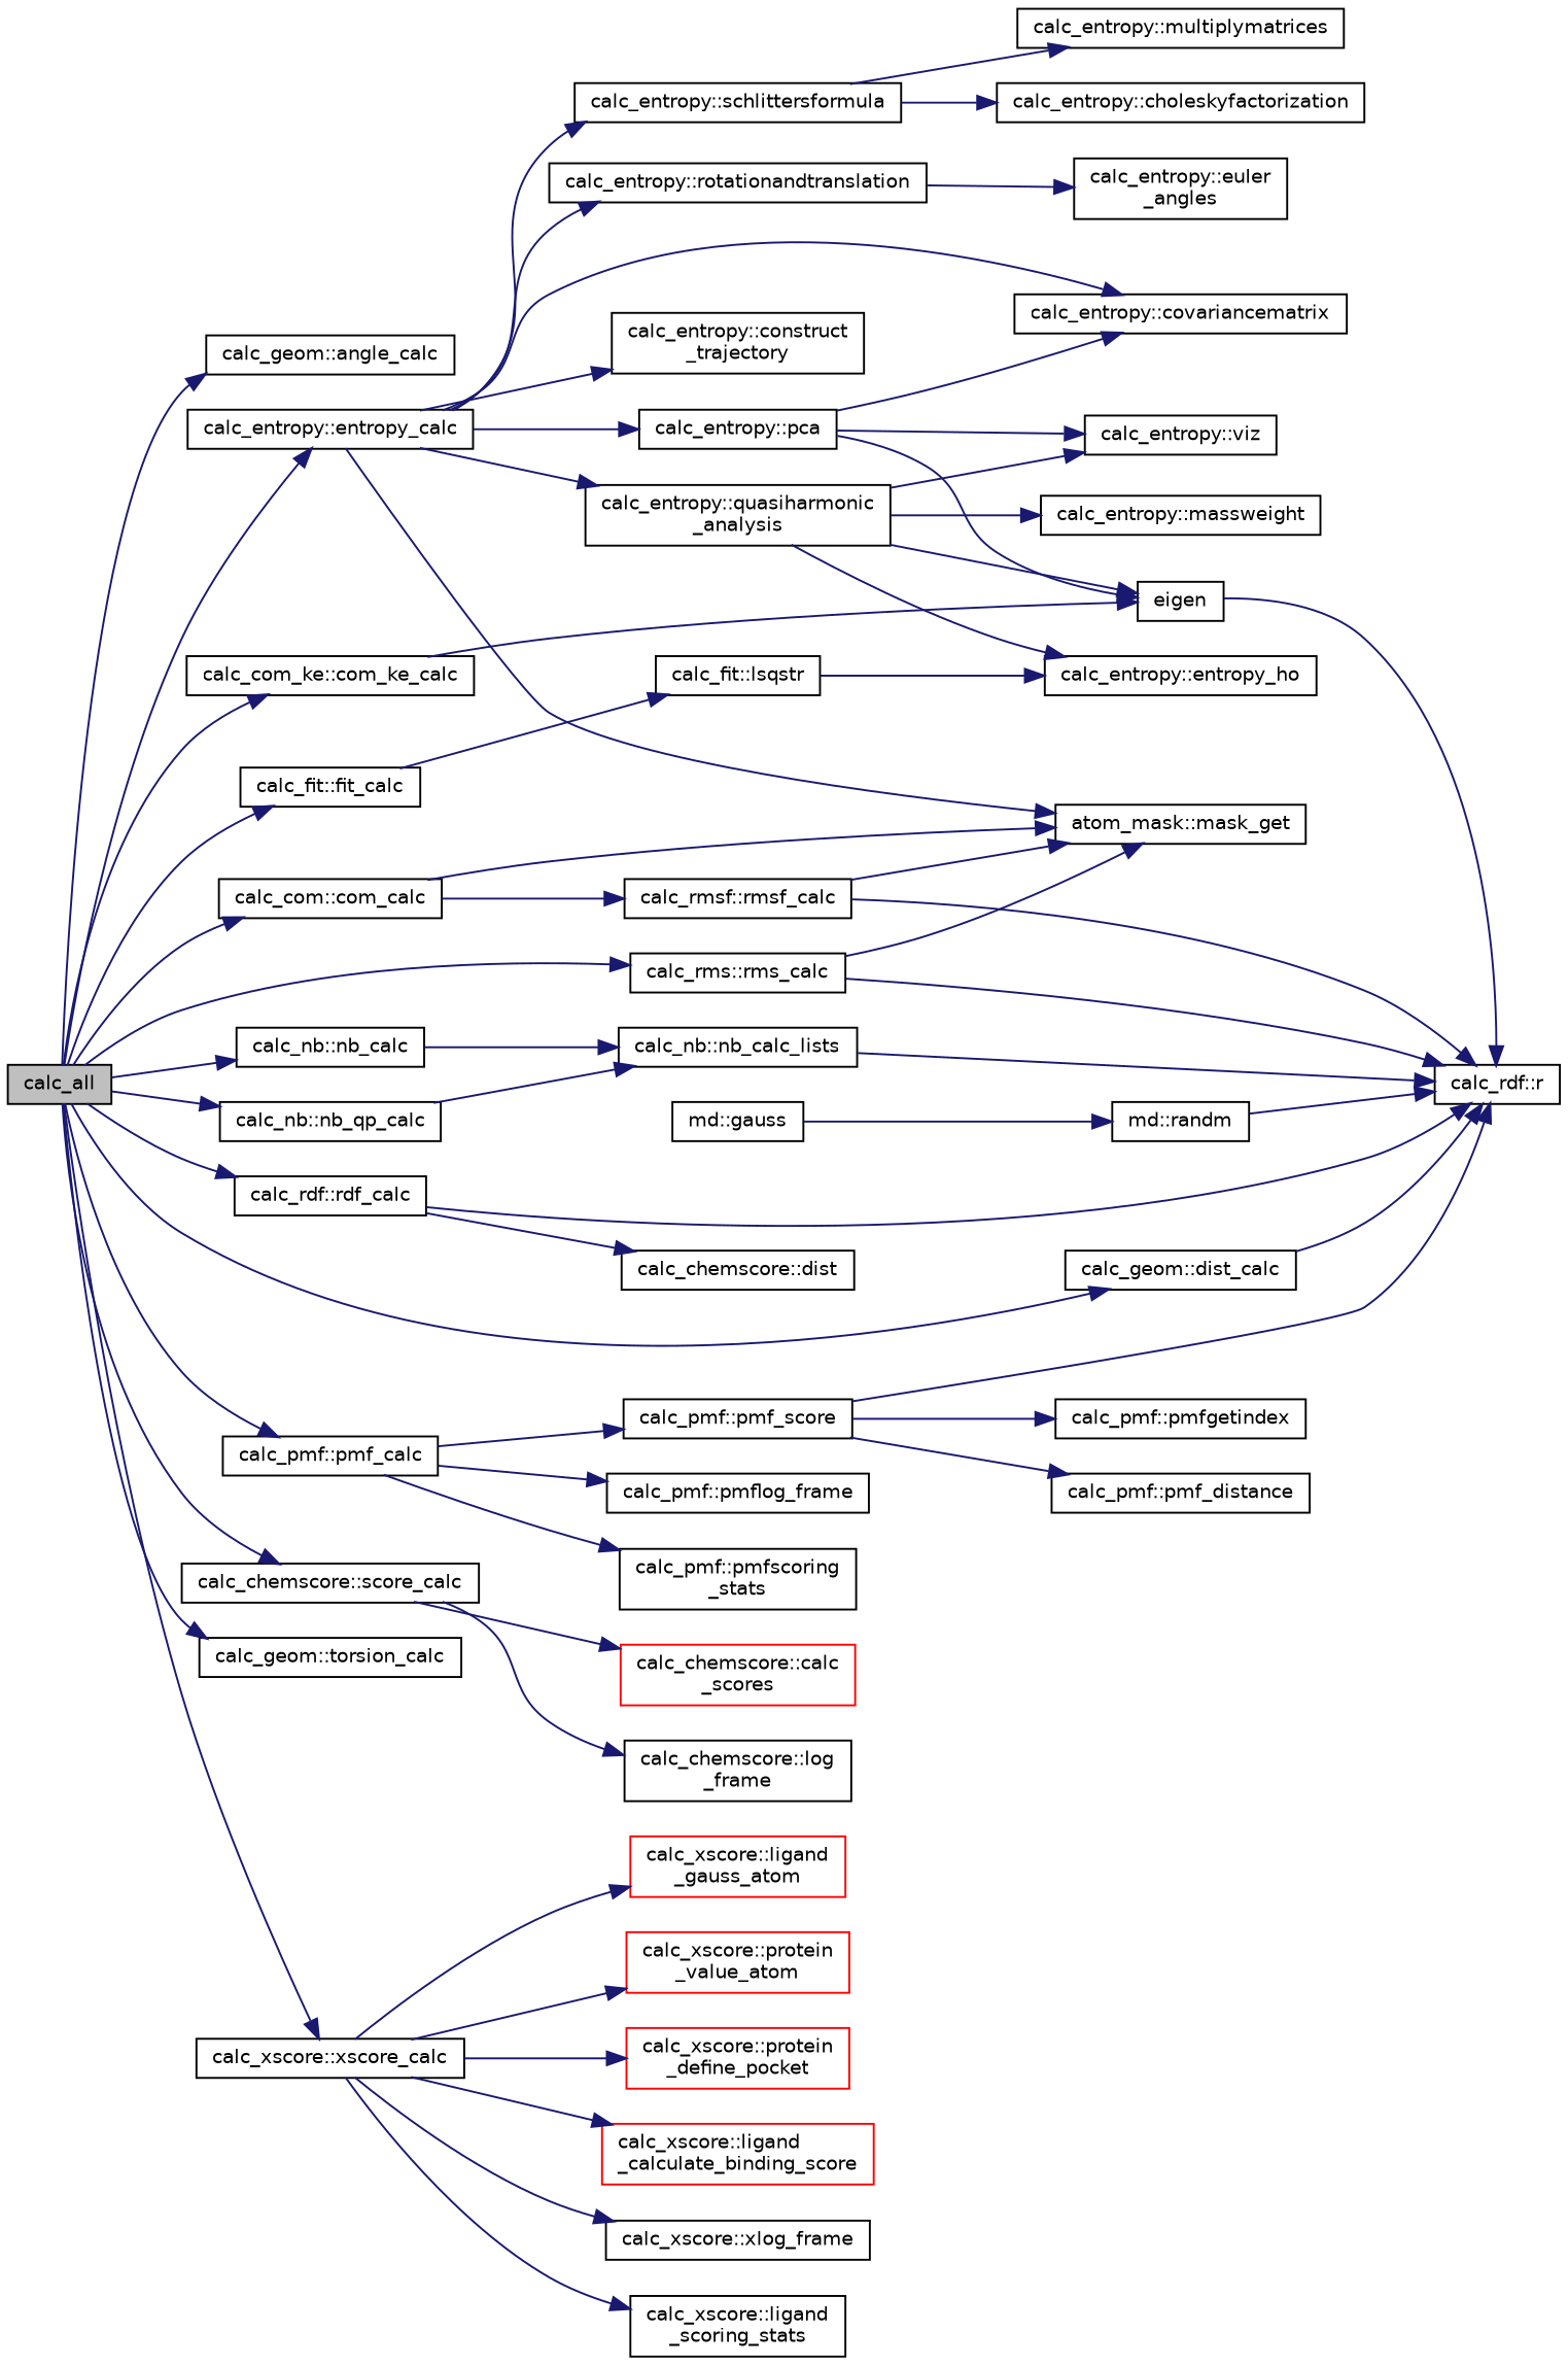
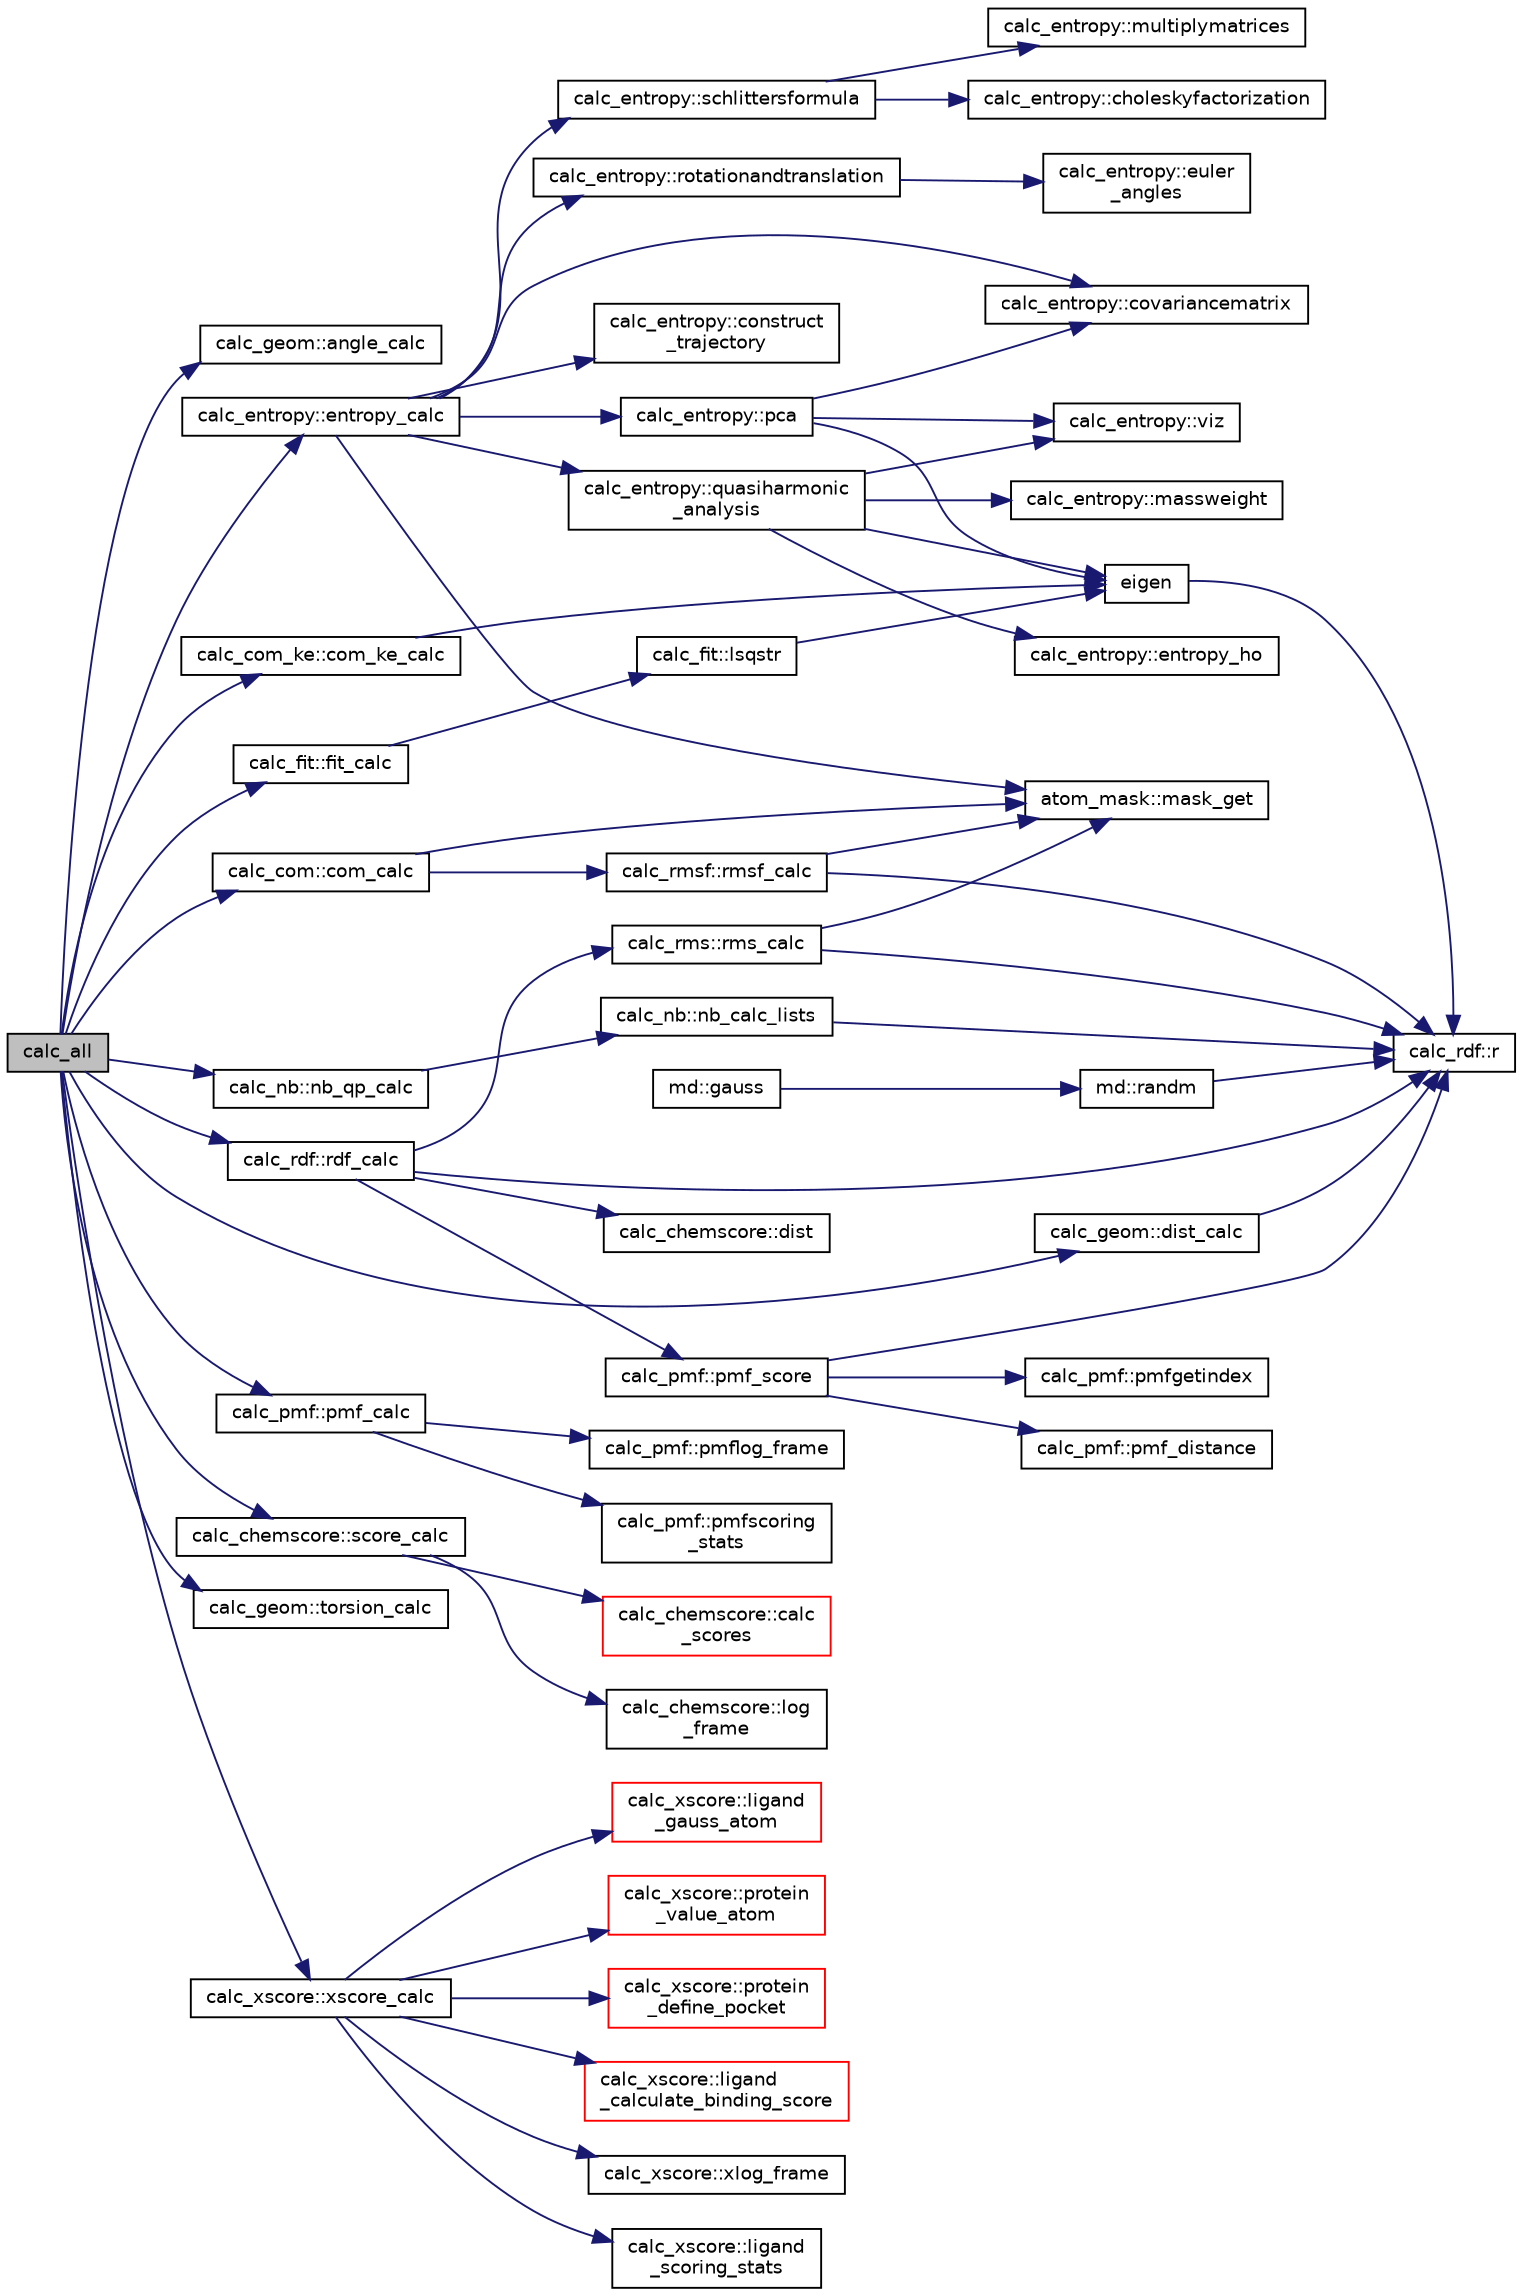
  digraph {
    rankdir=LR
    node [color=black fillcolor=white fontname=Helvetica fontsize=10 shape=record style=filled]
    edge [color=midnightblue fontname=Helvetica fontsize=10 labelfontname=Helvetica labelfontsize=10 style=solid]
    n1 [fillcolor=grey75 fontcolor=black height=0.2 label=calc_all width=0.4]
    n2 [height=0.2 label="calc_geom::angle_calc" width=0.4]
    n3 [height=0.2 label="calc_com::com_calc" width=0.4]
    n4 [height=0.2 label="calc_com_ke::com_ke_calc" width=0.4]
    n5 [height=0.2 label="calc_geom::dist_calc" width=0.4]
    n6 [height=0.2 label="calc_entropy::entropy_calc" width=0.4]
    n7 [height=0.2 label="calc_fit::fit_calc" width=0.4]
-   n8 [height=0.2 label="calc_nb::nb_calc" width=0.4]
    n9 [height=0.2 label="calc_nb::nb_qp_calc" width=0.4]
    n10 [height=0.2 label="calc_pmf::pmf_calc" width=0.4]
    n11 [height=0.2 label="calc_rdf::rdf_calc" width=0.4]
    n12 [height=0.2 label="calc_rms::rms_calc" width=0.4]
    n13 [height=0.2 label="calc_chemscore::score_calc" width=0.4]
    n14 [height=0.2 label="calc_geom::torsion_calc" width=0.4]
    n15 [height=0.2 label="calc_xscore::xscore_calc" width=0.4]
    n16 [height=0.2 label="calc_rmsf::rmsf_calc" width=0.4]
    n17 [height=0.2 label="atom_mask::mask_get" width=0.4]
    n18 [height=0.2 label=eigen width=0.4]
    n19 [height=0.2 label="calc_rdf::r" width=0.4]
    n20 [height=0.2 label="calc_entropy::construct\l_trajectory" width=0.4]
    n21 [height=0.2 label="calc_entropy::rotationandtranslation" width=0.4]
    n22 [height=0.2 label="calc_entropy::covariancematrix" width=0.4]
    n23 [height=0.2 label="calc_entropy::schlittersformula" width=0.4]
    n24 [height=0.2 label="calc_entropy::quasiharmonic\l_analysis" width=0.4]
    n25 [height=0.2 label="calc_entropy::pca" width=0.4]
    n26 [height=0.2 label="calc_fit::lsqstr" width=0.4]
    n27 [height=0.2 label="calc_nb::nb_calc_lists" width=0.4]
    n28 [height=0.2 label="calc_pmf::pmf_score" width=0.4]
    n29 [height=0.2 label="calc_pmf::pmflog_frame" width=0.4]
    n30 [height=0.2 label="calc_pmf::pmfscoring\l_stats" width=0.4]
    n31 [height=0.2 label="calc_chemscore::dist" width=0.4]
    n32 [color=red height=0.2 label="calc_chemscore::calc\l_scores" width=0.4]
    n33 [height=0.2 label="calc_chemscore::log\l_frame" width=0.4]
    n34 [color=red height=0.2 label="calc_xscore::ligand\l_gauss_atom" width=0.4]
    n35 [color=red height=0.2 label="calc_xscore::protein\l_value_atom" width=0.4]
    n36 [color=red height=0.2 label="calc_xscore::protein\l_define_pocket" width=0.4]
    n37 [color=red height=0.2 label="calc_xscore::ligand\l_calculate_binding_score" width=0.4]
    n38 [height=0.2 label="calc_xscore::xlog_frame" width=0.4]
    n39 [height=0.2 label="calc_xscore::ligand\l_scoring_stats" width=0.4]
    n40 [height=0.2 label="calc_entropy::euler\l_angles" width=0.4]
    n41 [height=0.2 label="calc_entropy::multiplymatrices" width=0.4]
    n42 [height=0.2 label="calc_entropy::choleskyfactorization" width=0.4]
    n43 [height=0.2 label="calc_entropy::massweight" width=0.4]
    n44 [height=0.2 label="calc_entropy::viz" width=0.4]
    n45 [height=0.2 label="calc_entropy::entropy_ho" width=0.4]
    n46 [height=0.2 label="md::gauss" width=0.4]
    n47 [height=0.2 label="md::randm" width=0.4]
    n48 [height=0.2 label="calc_pmf::pmf_distance" width=0.4]
    n49 [height=0.2 label="calc_pmf::pmfgetindex" width=0.4]
    n1 -> n2
    n1 -> n3
    n1 -> n4
    n1 -> n5
    n1 -> n6
    n1 -> n7
-   n1 -> n8
    n1 -> n9
    n1 -> n10
    n1 -> n11
-   n1 -> n12
+   n11 -> n12
    n1 -> n13
    n1 -> n14
    n1 -> n15
    n3 -> n16
    n3 -> n17
    n4 -> n18
    n5 -> n19
    n6 -> n17
    n6 -> n20
    n6 -> n21
    n6 -> n22
    n6 -> n23
    n6 -> n24
    n6 -> n25
    n7 -> n26
-   n8 -> n27
    n9 -> n27
-   n10 -> n28
+   n11 -> n28
    n10 -> n29
    n10 -> n30
    n11 -> n19
    n11 -> n31
    n12 -> n17
    n12 -> n19
    n13 -> n32
    n13 -> n33
    n15 -> n34
    n15 -> n35
    n15 -> n36
    n15 -> n37
    n15 -> n38
    n15 -> n39
    n16 -> n17
    n16 -> n19
    n18 -> n19
    n21 -> n40
    n23 -> n41
    n23 -> n42
    n24 -> n18
    n24 -> n43
    n24 -> n44
    n24 -> n45
    n25 -> n18
    n25 -> n22
    n25 -> n44
-   n26 -> n45
+   n26 -> n18
    n27 -> n19
    n28 -> n19
    n28 -> n48
    n28 -> n49
    n46 -> n47
    n47 -> n19
  }
